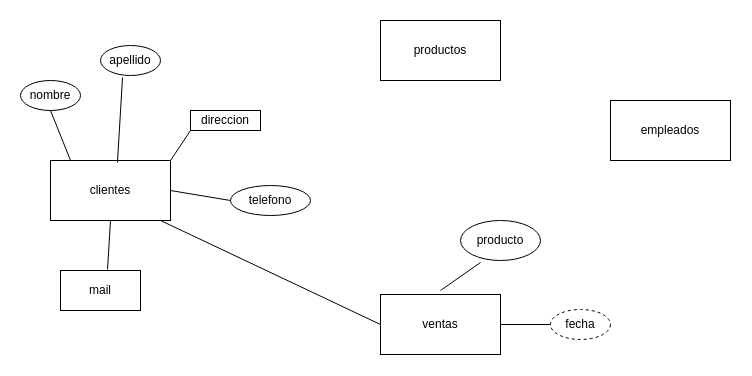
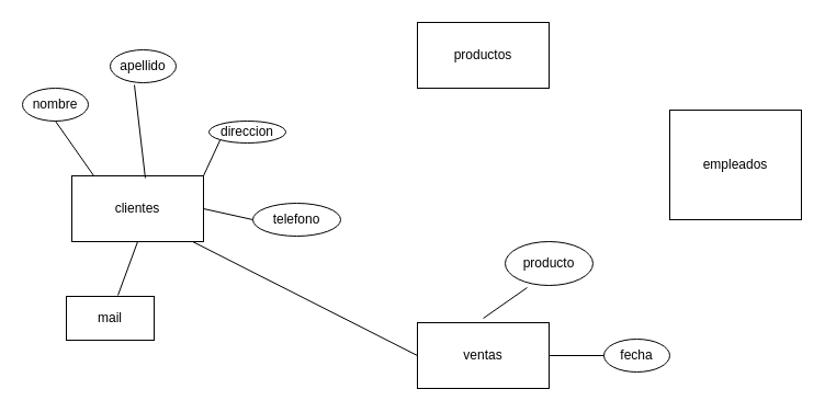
  <mxCell id="0" />
  <mxCell id="1" parent="0" />
- <mxCell id="2" value="clientes" style="rounded=0;whiteSpace=wrap;html=1;" vertex="1" parent="1"><mxGeometry x="50" y="160" width="120" height="60" as="geometry" /></mxCell>
+ <mxCell id="2" value="clientes" style="rounded=0;whiteSpace=wrap;html=1;" vertex="1" parent="1"><mxGeometry x="65" y="160" width="120" height="60" as="geometry" /></mxCell>
  <mxCell id="3" value="productos" style="rounded=0;whiteSpace=wrap;html=1;" vertex="1" parent="1"><mxGeometry x="380" y="20" width="120" height="60" as="geometry" /></mxCell>
- <mxCell id="4" value="empleados" style="rounded=0;whiteSpace=wrap;html=1;" vertex="1" parent="1"><mxGeometry x="610" y="100" width="120" height="60" as="geometry" /></mxCell>
+ <mxCell id="4" value="empleados" style="rounded=0;whiteSpace=wrap;html=1;" vertex="1" parent="1"><mxGeometry x="610" y="100" width="120" height="100" as="geometry" /></mxCell>
  <mxCell id="5" value="ventas" style="rounded=0;whiteSpace=wrap;html=1;" vertex="1" parent="1"><mxGeometry x="380" y="294" width="120" height="60" as="geometry" /></mxCell>
  <mxCell id="6" value="nombre" style="ellipse;whiteSpace=wrap;html=1;" vertex="1" parent="1"><mxGeometry x="20" y="80" width="60" height="30" as="geometry" /></mxCell>
  <mxCell id="7" value="apellido" style="ellipse;whiteSpace=wrap;html=1;" vertex="1" parent="1"><mxGeometry x="100" y="45" width="60" height="30" as="geometry" /></mxCell>
- <mxCell id="8" value="direccion" style="whiteSpace=wrap;html=1;rounded=0;" vertex="1" parent="1"><mxGeometry x="190" y="110" width="70" height="20" as="geometry" /></mxCell>
+ <mxCell id="8" value="direccion" style="ellipse;whiteSpace=wrap;html=1;" vertex="1" parent="1"><mxGeometry x="190" y="110" width="70" height="20" as="geometry" /></mxCell>
  <mxCell id="9" value="telefono" style="ellipse;whiteSpace=wrap;html=1;" vertex="1" parent="1"><mxGeometry x="230" y="185" width="80" height="30" as="geometry" /></mxCell>
  <mxCell id="10" value="mail" style="whiteSpace=wrap;html=1;rounded=0;" vertex="1" parent="1"><mxGeometry x="60" y="270" width="80" height="40" as="geometry" /></mxCell>
  <mxCell id="11" value="" style="endArrow=none;html=1;rounded=0;entryX=0.5;entryY=1;entryDx=0;entryDy=0;exitX=0.588;exitY=-0.025;exitDx=0;exitDy=0;exitPerimeter=0;" edge="1" parent="1" source="10" target="2"><mxGeometry width="50" height="50" relative="1" as="geometry"><mxPoint x="110" y="260" as="sourcePoint" /><mxPoint x="110" y="230" as="targetPoint" /></mxGeometry></mxCell>
  <mxCell id="12" value="" style="endArrow=none;html=1;rounded=0;exitX=1;exitY=0.5;exitDx=0;exitDy=0;entryX=0;entryY=0.5;entryDx=0;entryDy=0;" edge="1" parent="1" source="2" target="9"><mxGeometry width="50" height="50" relative="1" as="geometry"><mxPoint x="430" y="200" as="sourcePoint" /><mxPoint x="480" y="150" as="targetPoint" /></mxGeometry></mxCell>
  <mxCell id="13" value="" style="endArrow=none;html=1;rounded=0;exitX=1;exitY=0;exitDx=0;exitDy=0;entryX=0;entryY=1;entryDx=0;entryDy=0;" edge="1" parent="1" source="2" target="8"><mxGeometry width="50" height="50" relative="1" as="geometry"><mxPoint x="180" y="200" as="sourcePoint" /><mxPoint x="220" y="195" as="targetPoint" /></mxGeometry></mxCell>
  <mxCell id="14" value="" style="endArrow=none;html=1;rounded=0;exitX=0.558;exitY=0.033;exitDx=0;exitDy=0;exitPerimeter=0;entryX=0.367;entryY=1.067;entryDx=0;entryDy=0;entryPerimeter=0;" edge="1" parent="1" source="2" target="7"><mxGeometry width="50" height="50" relative="1" as="geometry"><mxPoint x="430" y="200" as="sourcePoint" /><mxPoint x="480" y="150" as="targetPoint" /></mxGeometry></mxCell>
  <mxCell id="15" value="" style="endArrow=none;html=1;rounded=0;exitX=0.167;exitY=0;exitDx=0;exitDy=0;exitPerimeter=0;entryX=0.5;entryY=1;entryDx=0;entryDy=0;" edge="1" parent="1" source="2" target="6"><mxGeometry width="50" height="50" relative="1" as="geometry"><mxPoint x="430" y="200" as="sourcePoint" /><mxPoint x="480" y="150" as="targetPoint" /></mxGeometry></mxCell>
  <mxCell id="16" value="producto" style="ellipse;whiteSpace=wrap;html=1;" vertex="1" parent="1"><mxGeometry x="460" y="220" width="80" height="40" as="geometry" /></mxCell>
- <mxCell id="17" value="fecha" style="ellipse;whiteSpace=wrap;html=1;dashed=1;" vertex="1" parent="1"><mxGeometry x="550" y="309" width="60" height="30" as="geometry" /></mxCell>
+ <mxCell id="17" value="fecha" style="ellipse;whiteSpace=wrap;html=1;" vertex="1" parent="1"><mxGeometry x="550" y="309" width="60" height="30" as="geometry" /></mxCell>
  <mxCell id="18" value="" style="endArrow=none;html=1;rounded=0;entryX=0.917;entryY=1;entryDx=0;entryDy=0;entryPerimeter=0;exitX=0;exitY=0.5;exitDx=0;exitDy=0;" edge="1" parent="1" source="5" target="2"><mxGeometry width="50" height="50" relative="1" as="geometry"><mxPoint x="430" y="300" as="sourcePoint" /><mxPoint x="480" y="250" as="targetPoint" /></mxGeometry></mxCell>
  <mxCell id="19" value="" style="endArrow=none;html=1;rounded=0;entryX=0.25;entryY=1.05;entryDx=0;entryDy=0;entryPerimeter=0;" edge="1" parent="1" target="16"><mxGeometry width="50" height="50" relative="1" as="geometry"><mxPoint x="440" y="290" as="sourcePoint" /><mxPoint x="480" y="270" as="targetPoint" /></mxGeometry></mxCell>
  <mxCell id="20" value="" style="endArrow=none;html=1;rounded=0;entryX=0;entryY=0.5;entryDx=0;entryDy=0;exitX=1;exitY=0.5;exitDx=0;exitDy=0;" edge="1" parent="1" source="5" target="17"><mxGeometry width="50" height="50" relative="1" as="geometry"><mxPoint x="430" y="300" as="sourcePoint" /><mxPoint x="480" y="250" as="targetPoint" /></mxGeometry></mxCell>
